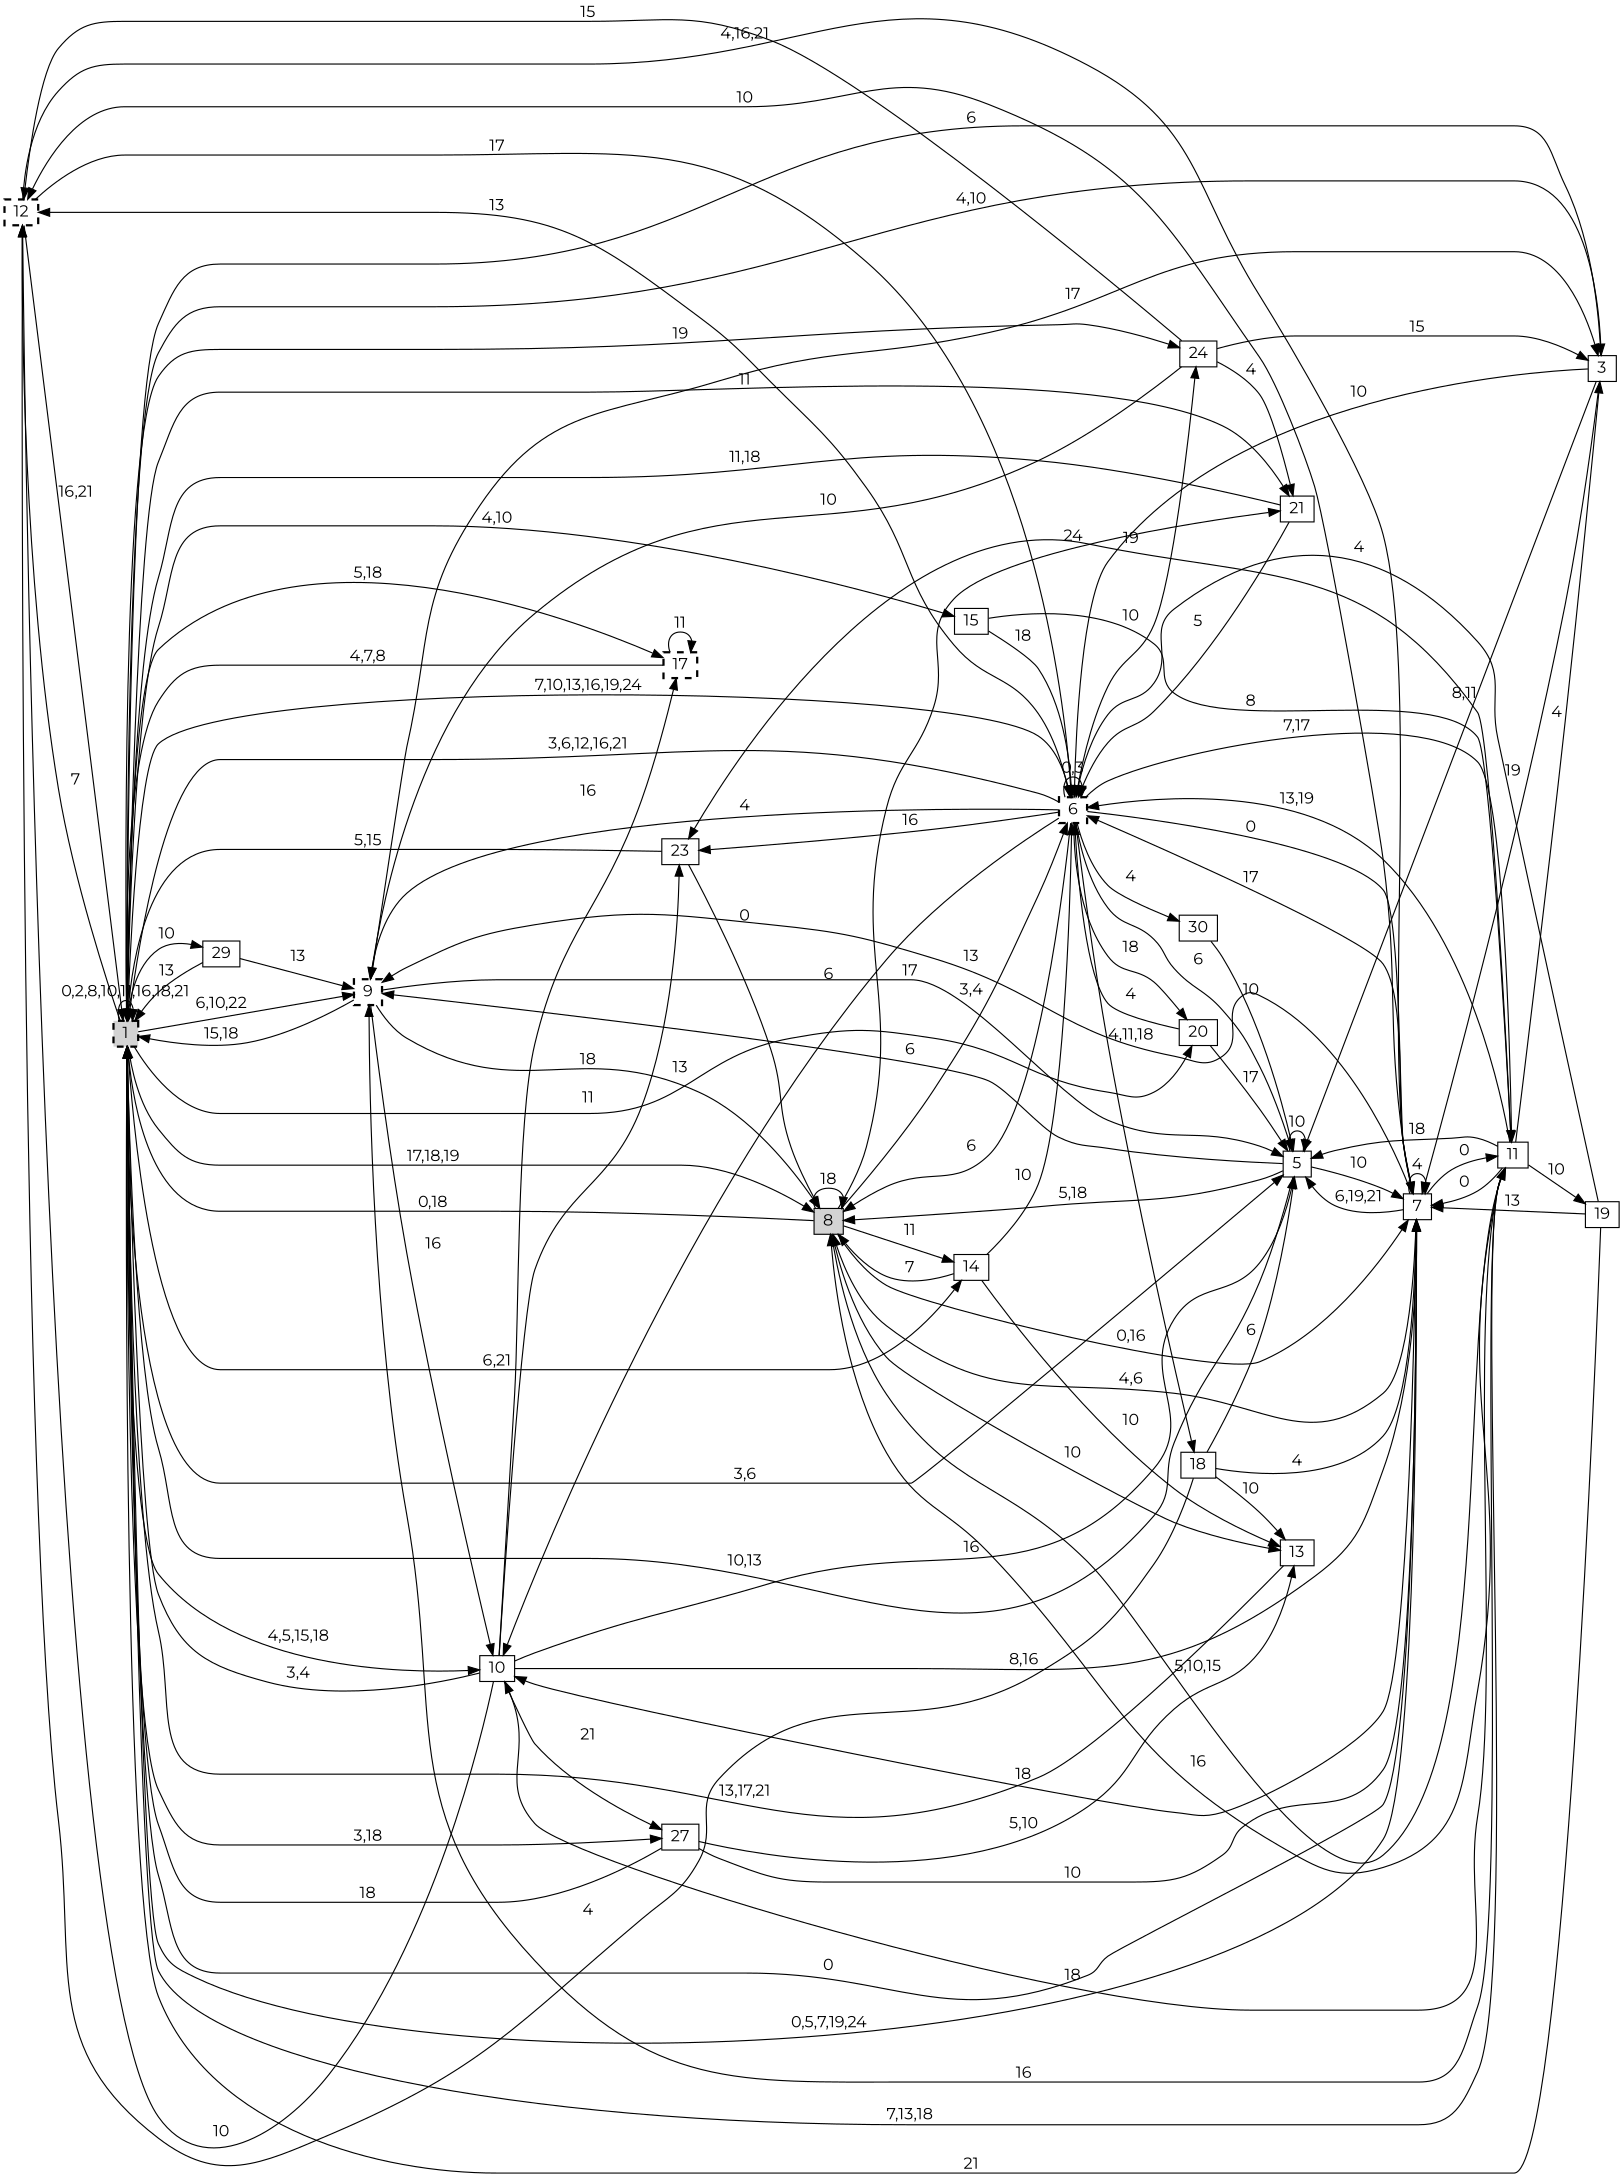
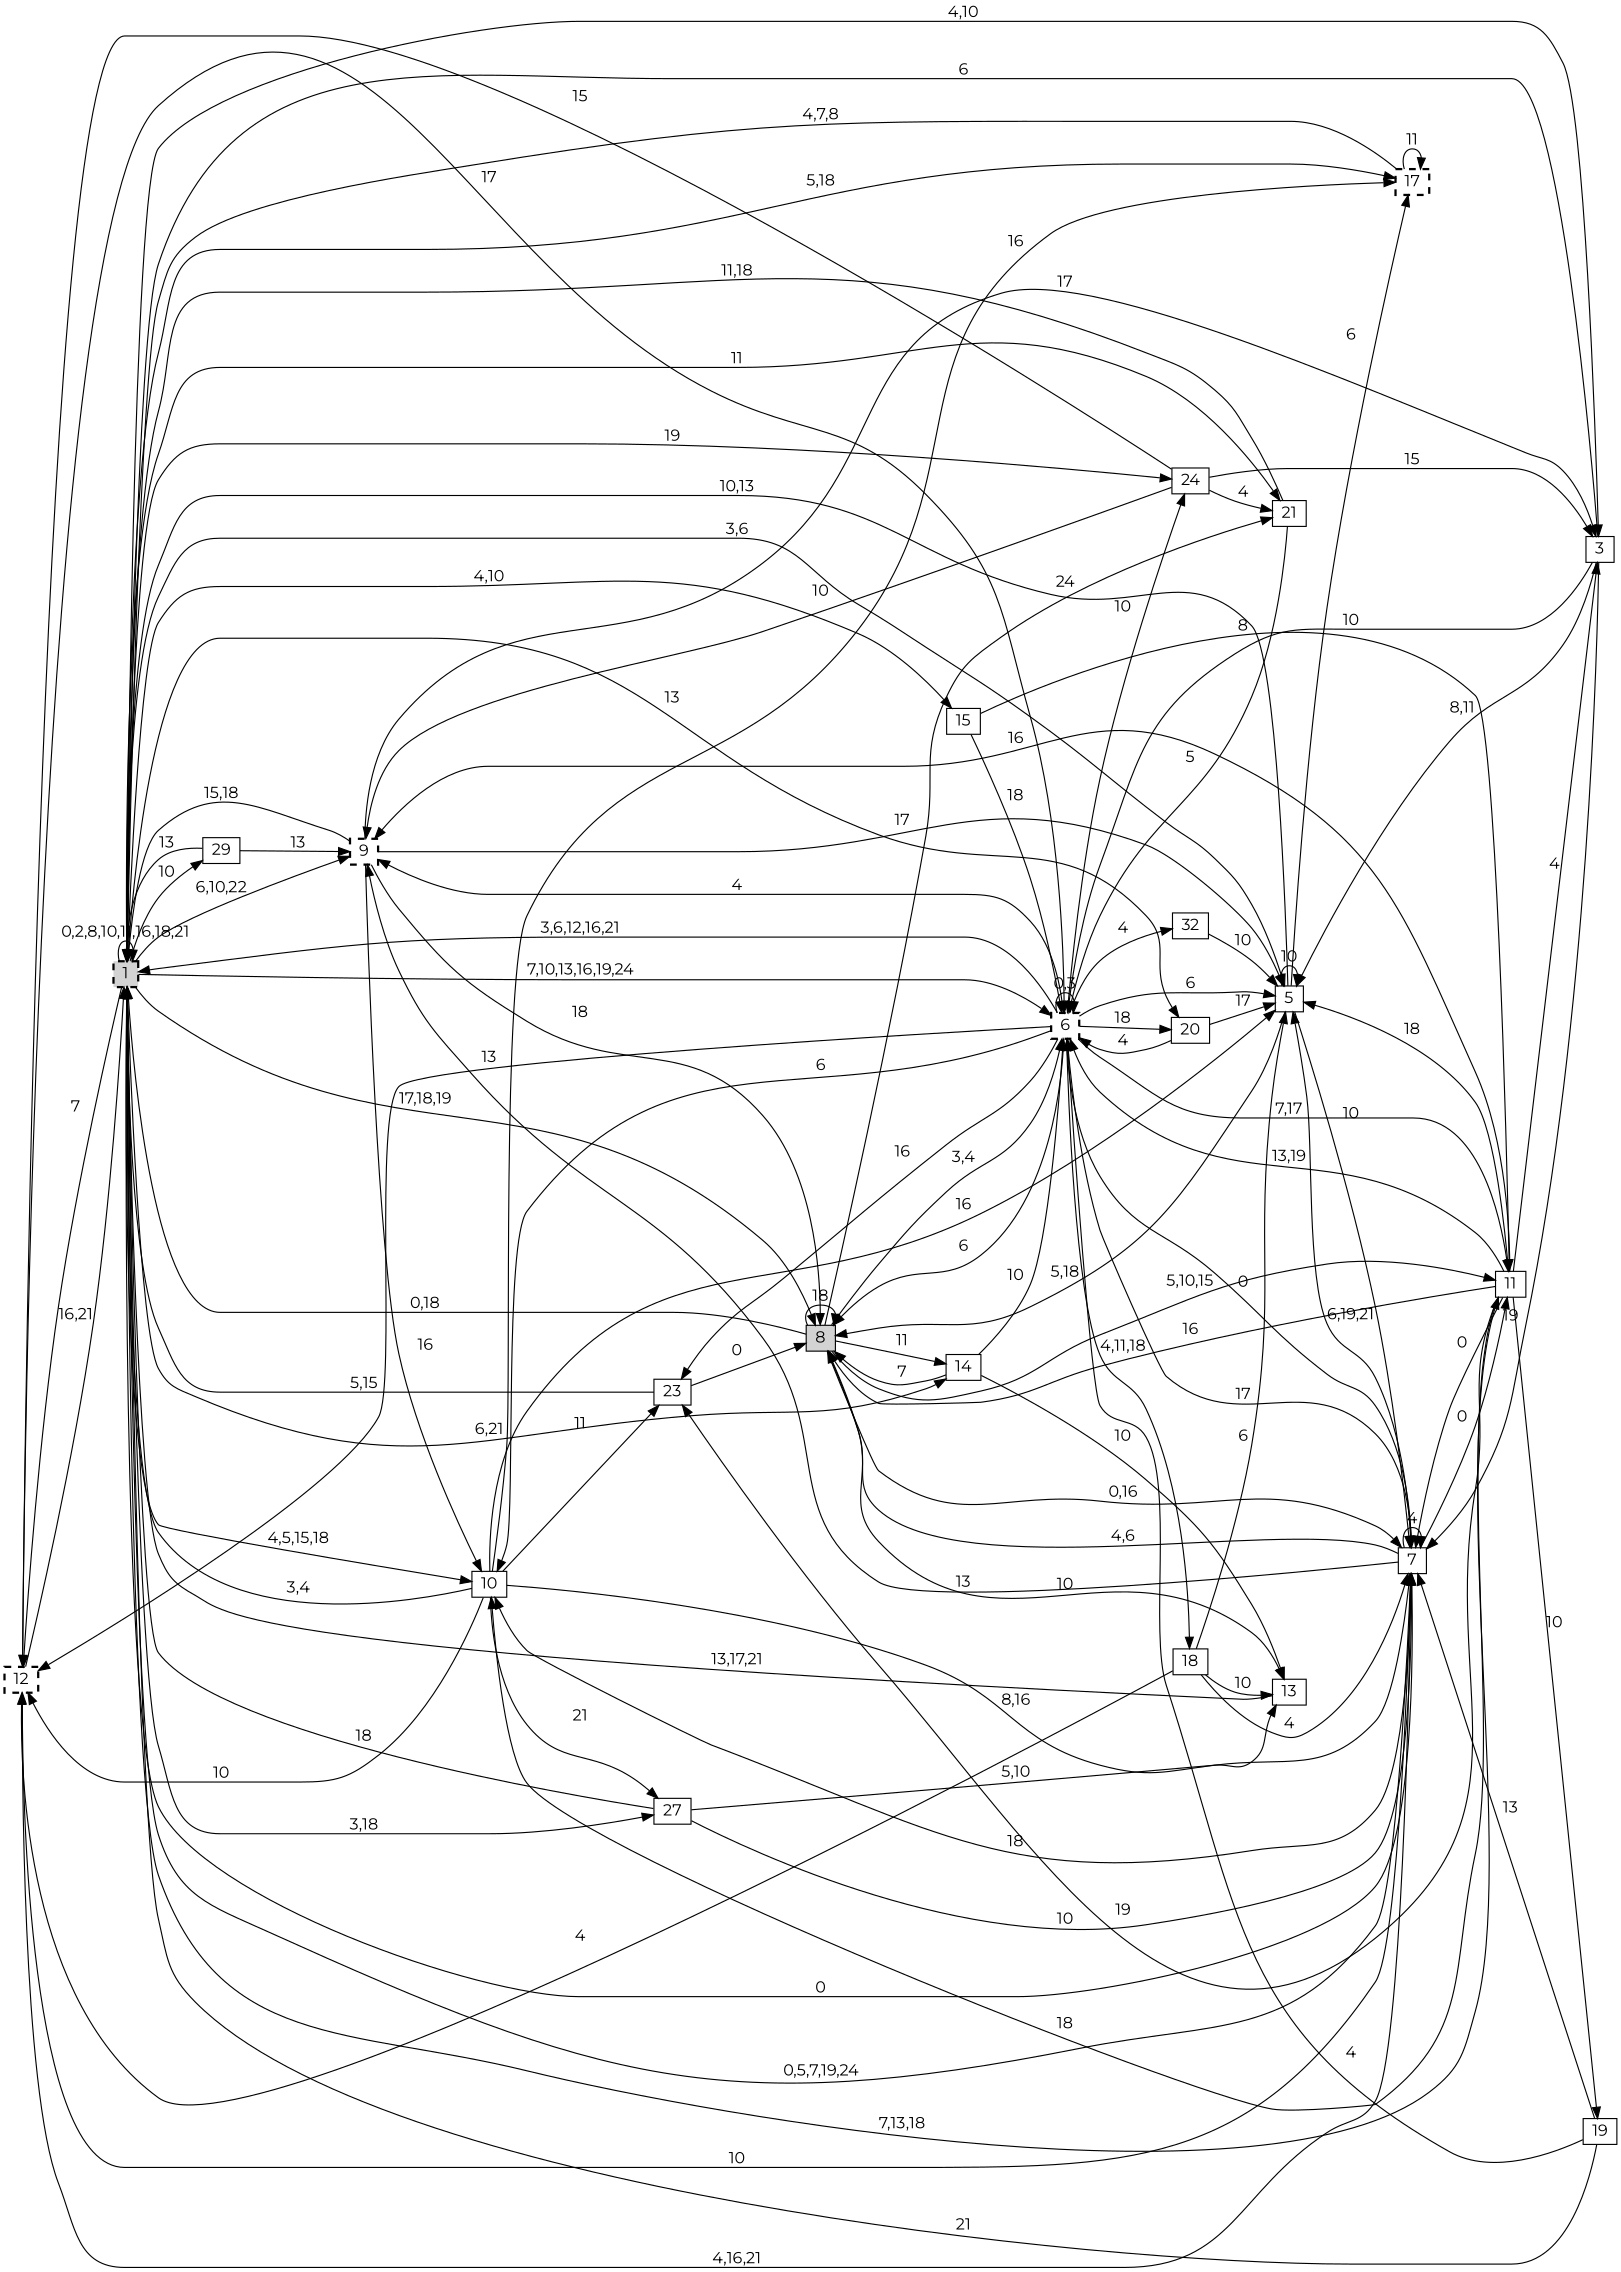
  digraph {
    fontname=Montserrat
    rankdir=LR
    node [fontname=Montserrat shape=box]
    edge [fontname=Montserrat]
    n1 [height=0.1 label=12 style="bold,dashed" width=0.1]
    n2 [height=0.1 label=1 style="filled,bold,dashed" width=0.1]
    n3 [height=0.1 label=6 style="bold,dashed" width=0.1]
    n4 [height=0.1 label=7 width=0.1]
    n5 [height=0.1 label=3 width=0.1]
    n6 [height=0.1 label=5 width=0.1]
    n7 [height=0.1 label=8 style=filled width=0.1]
    n8 [height=0.1 label=9 style="bold,dashed" width=0.1]
    n9 [height=0.1 label=10 width=0.1]
    n10 [height=0.1 label=11 width=0.1]
    n11 [height=0.1 label=14 width=0.1]
    n12 [height=0.1 label=15 width=0.1]
    n13 [height=0.1 label=17 style="bold,dashed" width=0.1]
    n14 [height=0.1 label=20 width=0.1]
    n15 [height=0.1 label=21 width=0.1]
    n16 [height=0.1 label=24 width=0.1]
    n17 [height=0.1 label=27 width=0.1]
    n18 [height=0.1 label=29 width=0.1]
    n19 [height=0.1 label=18 width=0.1]
    n20 [height=0.1 label=23 width=0.1]
-   n21 [height=0.1 label=30 width=0.1]
+   n21 [height=0.1 label=32 width=0.1]
    n22 [height=0.1 label=13 width=0.1]
    n23 [height=0.1 label=19 width=0.1]
    n1 -> n2 [label="16,21"]
    n1 -> n3 [label=17]
    n1 -> n4 [label="4,16,21"]
    n2 -> n1 [label=7]
    n2 -> n2 [label="0,2,8,10,11,16,18,21"]
    n2 -> n3 [label="7,10,13,16,19,24"]
    n2 -> n4 [label=0]
    n2 -> n5 [label="4,10"]
    n2 -> n6 [label="3,6"]
    n2 -> n7 [label="17,18,19"]
    n2 -> n8 [label="6,10,22"]
    n2 -> n9 [label="4,5,15,18"]
    n2 -> n10 [label="7,13,18"]
    n2 -> n11 [label="6,21"]
    n2 -> n12 [label="4,10"]
    n2 -> n13 [label="5,18"]
    n2 -> n14 [label=13]
    n2 -> n15 [label=11]
    n2 -> n16 [label=19]
    n2 -> n17 [label="3,18"]
    n2 -> n18 [label=10]
    n3 -> n1 [label=13]
    n3 -> n2 [label="3,6,12,16,21"]
    n3 -> n3 [label="0,3"]
    n3 -> n4 [label=0]
    n3 -> n6 [label=6]
    n3 -> n7 [label=6]
    n3 -> n8 [label=4]
    n3 -> n9 [label=6]
    n3 -> n10 [label="7,17"]
    n3 -> n14 [label=18]
    n3 -> n16 [label=10]
    n3 -> n19 [label="4,11,18"]
    n3 -> n20 [label=16]
    n3 -> n21 [label=4]
    n4 -> n1 [label=10]
    n4 -> n2 [label="0,5,7,19,24"]
    n4 -> n3 [label=17]
    n4 -> n4 [label=4]
    n4 -> n6 [label="6,19,21"]
    n4 -> n7 [label="4,6"]
    n4 -> n8 [label=13]
    n4 -> n9 [label=18]
    n4 -> n10 [label=0]
    n5 -> n2 [label=6]
    n5 -> n3 [label=10]
    n5 -> n4 [label=19]
    n5 -> n6 [label="8,11"]
    n6 -> n2 [label="10,13"]
    n6 -> n4 [label=10]
    n6 -> n6 [label=10]
    n6 -> n7 [label="5,18"]
-   n6 -> n8 [label=6]
+   n6 -> n13 [label=6]
    n7 -> n2 [label="0,18"]
    n7 -> n3 [label="3,4"]
    n7 -> n4 [label="0,16"]
    n7 -> n7 [label=18]
    n7 -> n10 [label="5,10,15"]
    n7 -> n11 [label=11]
    n7 -> n15 [label=24]
    n7 -> n22 [label=10]
    n8 -> n2 [label="15,18"]
    n8 -> n5 [label=17]
    n8 -> n6 [label=17]
    n8 -> n7 [label=18]
    n8 -> n9 [label=16]
    n9 -> n1 [label=10]
    n9 -> n2 [label="3,4"]
    n9 -> n4 [label="8,16"]
    n9 -> n6 [label=16]
    n9 -> n13 [label=16]
    n9 -> n17 [label=21]
    n9 -> n20 [label=11]
    n10 -> n3 [label="13,19"]
    n10 -> n4 [label=0]
    n10 -> n5 [label=4]
    n10 -> n6 [label=18]
    n10 -> n7 [label=16]
    n10 -> n8 [label=16]
    n10 -> n9 [label=18]
    n10 -> n20 [label=19]
    n10 -> n23 [label=10]
    n11 -> n3 [label=10]
    n11 -> n7 [label=7]
    n11 -> n22 [label=10]
    n12 -> n3 [label=18]
    n12 -> n10 [label=8]
    n13 -> n2 [label="4,7,8"]
    n13 -> n13 [label=11]
    n14 -> n3 [label=4]
    n14 -> n6 [label=17]
    n15 -> n2 [label="11,18"]
    n15 -> n3 [label=5]
    n16 -> n1 [label=15]
    n16 -> n5 [label=15]
    n16 -> n8 [label=10]
    n16 -> n15 [label=4]
    n17 -> n2 [label=18]
    n17 -> n4 [label=10]
    n17 -> n22 [label="5,10"]
    n18 -> n2 [label=13]
    n18 -> n8 [label=13]
    n19 -> n1 [label=4]
    n19 -> n4 [label=4]
    n19 -> n6 [label=6]
    n19 -> n22 [label=10]
    n20 -> n2 [label="5,15"]
    n20 -> n7 [label=0]
    n21 -> n6 [label=10]
    n22 -> n2 [label="13,17,21"]
    n23 -> n2 [label=21]
    n23 -> n3 [label=4]
    n23 -> n4 [label=13]
  }
